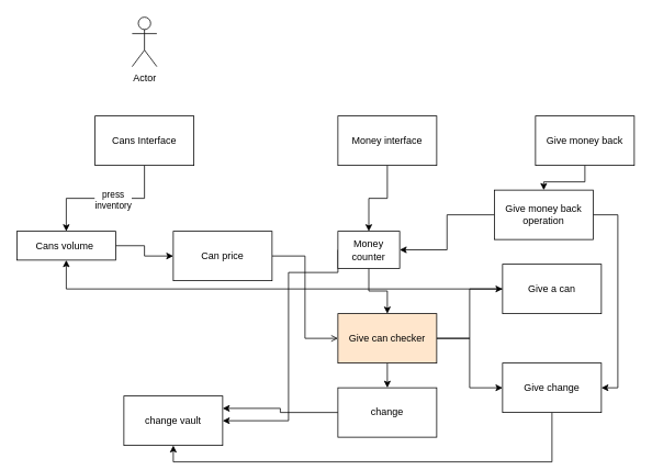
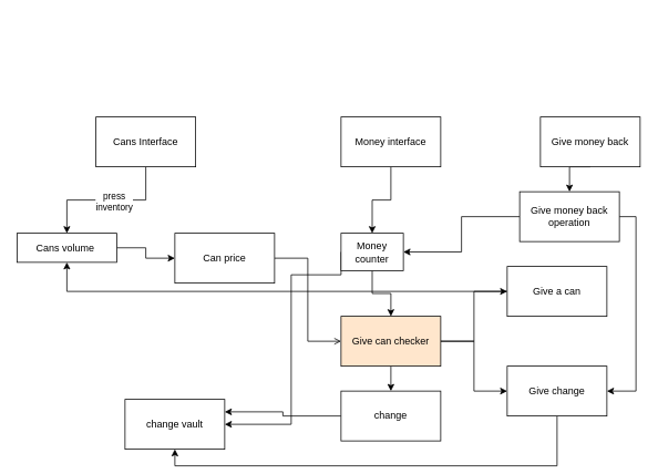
  <mxCell id="0" />
  <mxCell id="1" parent="0" />
- <mxCell id="2" value="Actor" style="shape=umlActor;verticalLabelPosition=bottom;verticalAlign=top;html=1;outlineConnect=0;" vertex="1" parent="1"><mxGeometry x="160" y="20" width="30" height="60" as="geometry" /></mxCell>
  <mxCell id="3" style="edgeStyle=orthogonalEdgeStyle;rounded=0;orthogonalLoop=1;jettySize=auto;html=1;exitX=0.5;exitY=1;exitDx=0;exitDy=0;entryX=0.5;entryY=0;entryDx=0;entryDy=0;" edge="1" parent="1" source="5" target="9"><mxGeometry relative="1" as="geometry" /></mxCell>
  <mxCell id="4" value="press&lt;div&gt;inventory&lt;/div&gt;" style="edgeLabel;html=1;align=center;verticalAlign=middle;resizable=0;points=[];" vertex="1" connectable="0" parent="3"><mxGeometry x="-0.097" y="1" relative="1" as="geometry"><mxPoint as="offset" /></mxGeometry></mxCell>
  <mxCell id="5" value="Cans Interface" style="rounded=0;whiteSpace=wrap;html=1;" vertex="1" parent="1"><mxGeometry x="115" y="140" width="120" height="60" as="geometry" /></mxCell>
  <mxCell id="6" style="edgeStyle=orthogonalEdgeStyle;rounded=0;orthogonalLoop=1;jettySize=auto;html=1;exitX=1;exitY=0.5;exitDx=0;exitDy=0;entryX=0;entryY=0.5;entryDx=0;entryDy=0;endArrow=open;" edge="1" parent="1" source="7" target="16"><mxGeometry relative="1" as="geometry" /></mxCell>
  <mxCell id="7" value="Can price" style="rounded=0;whiteSpace=wrap;html=1;" vertex="1" parent="1"><mxGeometry x="210" y="280" width="120" height="60" as="geometry" /></mxCell>
  <mxCell id="8" style="edgeStyle=orthogonalEdgeStyle;rounded=0;orthogonalLoop=1;jettySize=auto;html=1;exitX=1;exitY=0.5;exitDx=0;exitDy=0;entryX=0;entryY=0.5;entryDx=0;entryDy=0;" edge="1" parent="1" source="9" target="7"><mxGeometry relative="1" as="geometry" /></mxCell>
  <mxCell id="9" value="Cans volume&amp;nbsp;" style="rounded=0;whiteSpace=wrap;html=1;" vertex="1" parent="1"><mxGeometry x="20" y="280" width="120" height="35" as="geometry" /></mxCell>
  <mxCell id="10" style="edgeStyle=orthogonalEdgeStyle;rounded=0;orthogonalLoop=1;jettySize=auto;html=1;exitX=0.5;exitY=1;exitDx=0;exitDy=0;" edge="1" parent="1" source="12" target="16"><mxGeometry relative="1" as="geometry" /></mxCell>
  <mxCell id="11" style="edgeStyle=orthogonalEdgeStyle;rounded=0;orthogonalLoop=1;jettySize=auto;html=1;exitX=0;exitY=0.5;exitDx=0;exitDy=0;entryX=1;entryY=0.5;entryDx=0;entryDy=0;" edge="1" parent="1" source="12" target="30"><mxGeometry relative="1" as="geometry"><Array as="points"><mxPoint x="410" y="330" /><mxPoint x="350" y="330" /><mxPoint x="350" y="510" /></Array></mxGeometry></mxCell>
  <mxCell id="12" value="Money counter" style="rounded=0;whiteSpace=wrap;html=1;" vertex="1" parent="1"><mxGeometry x="410" y="280" width="75" height="45" as="geometry" /></mxCell>
  <mxCell id="13" style="edgeStyle=orthogonalEdgeStyle;rounded=0;orthogonalLoop=1;jettySize=auto;html=1;exitX=0.5;exitY=1;exitDx=0;exitDy=0;entryX=0.5;entryY=0;entryDx=0;entryDy=0;" edge="1" parent="1" source="16" target="18"><mxGeometry relative="1" as="geometry" /></mxCell>
  <mxCell id="14" style="edgeStyle=orthogonalEdgeStyle;rounded=0;orthogonalLoop=1;jettySize=auto;html=1;exitX=1;exitY=0.5;exitDx=0;exitDy=0;" edge="1" parent="1" source="16" target="22"><mxGeometry relative="1" as="geometry" /></mxCell>
  <mxCell id="15" style="edgeStyle=orthogonalEdgeStyle;rounded=0;orthogonalLoop=1;jettySize=auto;html=1;exitX=1;exitY=0.5;exitDx=0;exitDy=0;entryX=0;entryY=0.5;entryDx=0;entryDy=0;" edge="1" parent="1" source="16" target="24"><mxGeometry relative="1" as="geometry" /></mxCell>
  <mxCell id="16" value="Give can checker" style="rounded=0;whiteSpace=wrap;html=1;fillColor=#ffe6cc;" vertex="1" parent="1"><mxGeometry x="410" y="380" width="120" height="60" as="geometry" /></mxCell>
  <mxCell id="17" style="edgeStyle=orthogonalEdgeStyle;rounded=0;orthogonalLoop=1;jettySize=auto;html=1;exitX=0;exitY=0.5;exitDx=0;exitDy=0;entryX=1;entryY=0.25;entryDx=0;entryDy=0;" edge="1" parent="1" source="18" target="30"><mxGeometry relative="1" as="geometry" /></mxCell>
  <mxCell id="18" value="change" style="rounded=0;whiteSpace=wrap;html=1;" vertex="1" parent="1"><mxGeometry x="410" y="470" width="120" height="60" as="geometry" /></mxCell>
  <mxCell id="19" style="edgeStyle=orthogonalEdgeStyle;rounded=0;orthogonalLoop=1;jettySize=auto;html=1;exitX=0.5;exitY=1;exitDx=0;exitDy=0;entryX=0.5;entryY=0;entryDx=0;entryDy=0;" edge="1" parent="1" source="20" target="12"><mxGeometry relative="1" as="geometry" /></mxCell>
  <mxCell id="20" value="Money interface" style="rounded=0;whiteSpace=wrap;html=1;" vertex="1" parent="1"><mxGeometry x="410" y="140" width="120" height="60" as="geometry" /></mxCell>
  <mxCell id="21" style="edgeStyle=orthogonalEdgeStyle;rounded=0;orthogonalLoop=1;jettySize=auto;html=1;entryX=0.5;entryY=1;entryDx=0;entryDy=0;" edge="1" parent="1" source="22" target="9"><mxGeometry relative="1" as="geometry" /></mxCell>
  <mxCell id="22" value="Give a can" style="rounded=0;whiteSpace=wrap;html=1;" vertex="1" parent="1"><mxGeometry x="610" y="320" width="120" height="60" as="geometry" /></mxCell>
  <mxCell id="23" style="edgeStyle=orthogonalEdgeStyle;rounded=0;orthogonalLoop=1;jettySize=auto;html=1;exitX=0.5;exitY=1;exitDx=0;exitDy=0;entryX=0.5;entryY=1;entryDx=0;entryDy=0;" edge="1" parent="1" source="24" target="30"><mxGeometry relative="1" as="geometry" /></mxCell>
  <mxCell id="24" value="Give change" style="rounded=0;whiteSpace=wrap;html=1;" vertex="1" parent="1"><mxGeometry x="610" y="440" width="120" height="60" as="geometry" /></mxCell>
  <mxCell id="25" style="edgeStyle=orthogonalEdgeStyle;rounded=0;orthogonalLoop=1;jettySize=auto;html=1;exitX=0.5;exitY=1;exitDx=0;exitDy=0;entryX=0.5;entryY=0;entryDx=0;entryDy=0;" edge="1" parent="1" source="26" target="29"><mxGeometry relative="1" as="geometry" /></mxCell>
  <mxCell id="26" value="Give money back" style="rounded=0;whiteSpace=wrap;html=1;" vertex="1" parent="1"><mxGeometry x="650" y="140" width="120" height="60" as="geometry" /></mxCell>
  <mxCell id="27" style="edgeStyle=orthogonalEdgeStyle;rounded=0;orthogonalLoop=1;jettySize=auto;html=1;entryX=1;entryY=0.5;entryDx=0;entryDy=0;" edge="1" parent="1" source="29" target="12"><mxGeometry relative="1" as="geometry" /></mxCell>
  <mxCell id="28" style="edgeStyle=orthogonalEdgeStyle;rounded=0;orthogonalLoop=1;jettySize=auto;html=1;exitX=1;exitY=0.5;exitDx=0;exitDy=0;entryX=1;entryY=0.5;entryDx=0;entryDy=0;" edge="1" parent="1" source="29" target="24"><mxGeometry relative="1" as="geometry" /></mxCell>
- <mxCell id="29" value="Give money back operation" style="rounded=0;whiteSpace=wrap;html=1;" vertex="1" parent="1"><mxGeometry x="600" y="230" width="120" height="60" as="geometry" /></mxCell>
+ <mxCell id="29" value="Give money back operation" style="rounded=0;whiteSpace=wrap;html=1;" vertex="1" parent="1"><mxGeometry x="625" y="230" width="120" height="60" as="geometry" /></mxCell>
  <mxCell id="30" value="change vault" style="rounded=0;whiteSpace=wrap;html=1;" vertex="1" parent="1"><mxGeometry x="150" y="480" width="120" height="60" as="geometry" /></mxCell>
